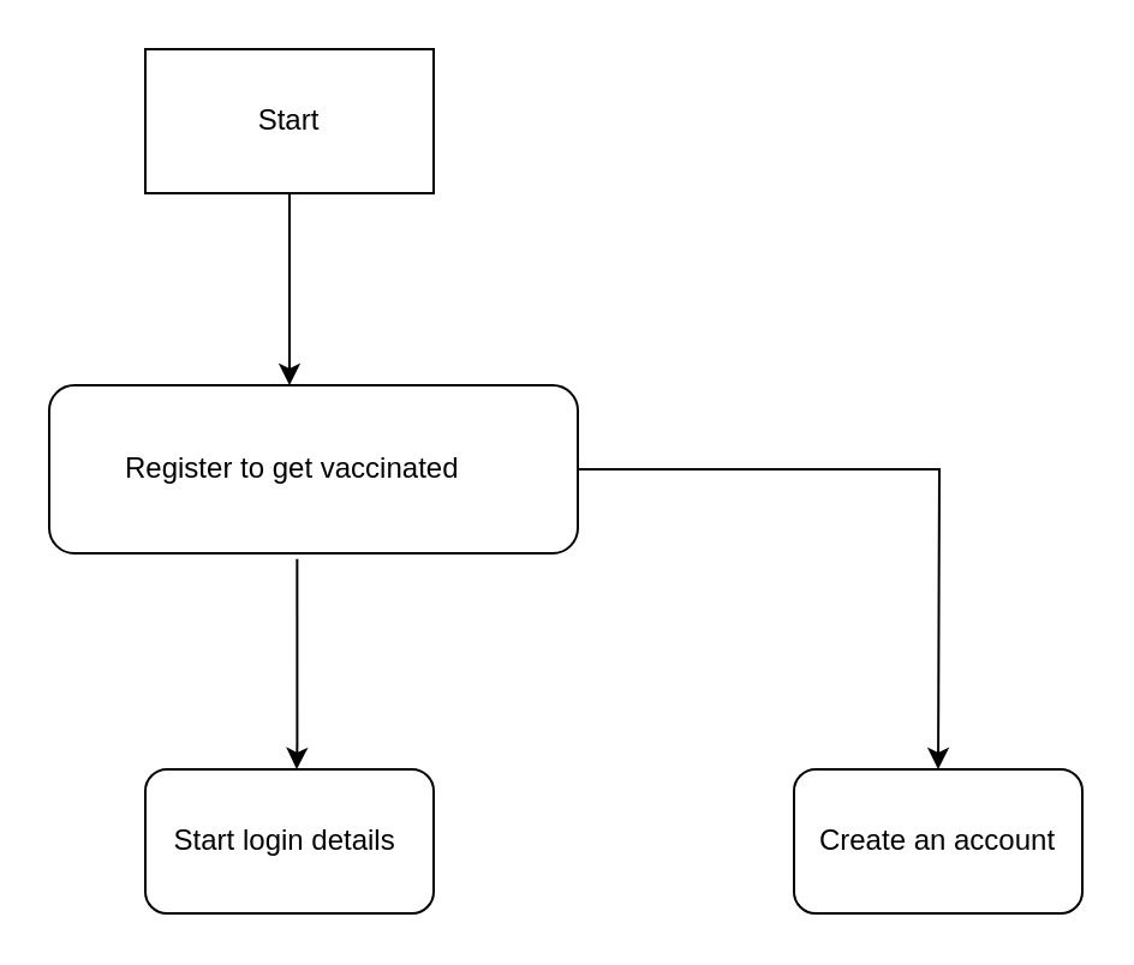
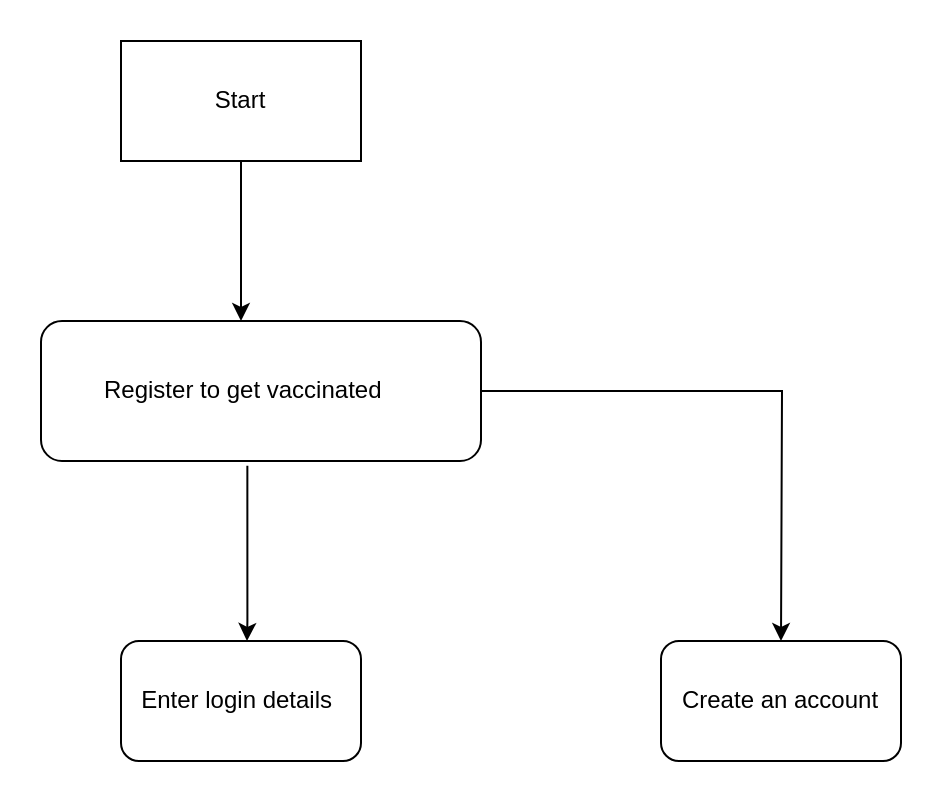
  <mxCell id="0" />
  <mxCell id="1" parent="0" />
  <mxCell id="2" style="edgeStyle=orthogonalEdgeStyle;rounded=0;orthogonalLoop=1;jettySize=auto;html=1;" edge="1" parent="1" source="3"><mxGeometry relative="1" as="geometry"><mxPoint x="120" y="160" as="targetPoint" /></mxGeometry></mxCell>
  <mxCell id="3" value="Start" style="whiteSpace=wrap;html=1;fontFamily=Helvetica;rounded=0;" vertex="1" parent="1"><mxGeometry x="60" y="20" width="120" height="60" as="geometry" /></mxCell>
  <mxCell id="4" style="edgeStyle=orthogonalEdgeStyle;rounded=0;orthogonalLoop=1;jettySize=auto;html=1;fontFamily=Helvetica;exitX=0.469;exitY=1.034;exitDx=0;exitDy=0;exitPerimeter=0;" edge="1" parent="1" source="6"><mxGeometry relative="1" as="geometry"><mxPoint x="123" y="320" as="targetPoint" /><Array as="points"><mxPoint x="123" y="310" /></Array></mxGeometry></mxCell>
  <mxCell id="5" style="edgeStyle=orthogonalEdgeStyle;rounded=0;orthogonalLoop=1;jettySize=auto;html=1;fontFamily=Helvetica;" edge="1" parent="1" source="6"><mxGeometry relative="1" as="geometry"><mxPoint x="390" y="320" as="targetPoint" /></mxGeometry></mxCell>
  <mxCell id="6" value="&amp;nbsp; &amp;nbsp; &amp;nbsp; &amp;nbsp; &amp;nbsp;Register to get vaccinated" style="rounded=1;whiteSpace=wrap;html=1;fontFamily=Helvetica;align=left;" vertex="1" parent="1"><mxGeometry x="20" y="160" width="220" height="70" as="geometry" /></mxCell>
- <mxCell id="7" value="Start login details&amp;nbsp;" style="rounded=1;whiteSpace=wrap;html=1;fontFamily=Helvetica;" vertex="1" parent="1"><mxGeometry x="60" y="320" width="120" height="60" as="geometry" /></mxCell>
+ <mxCell id="7" value="Enter login details&amp;nbsp;" style="rounded=1;whiteSpace=wrap;html=1;fontFamily=Helvetica;" vertex="1" parent="1"><mxGeometry x="60" y="320" width="120" height="60" as="geometry" /></mxCell>
  <mxCell id="8" value="Create an account" style="rounded=1;whiteSpace=wrap;html=1;fontFamily=Helvetica;" vertex="1" parent="1"><mxGeometry x="330" y="320" width="120" height="60" as="geometry" /></mxCell>
